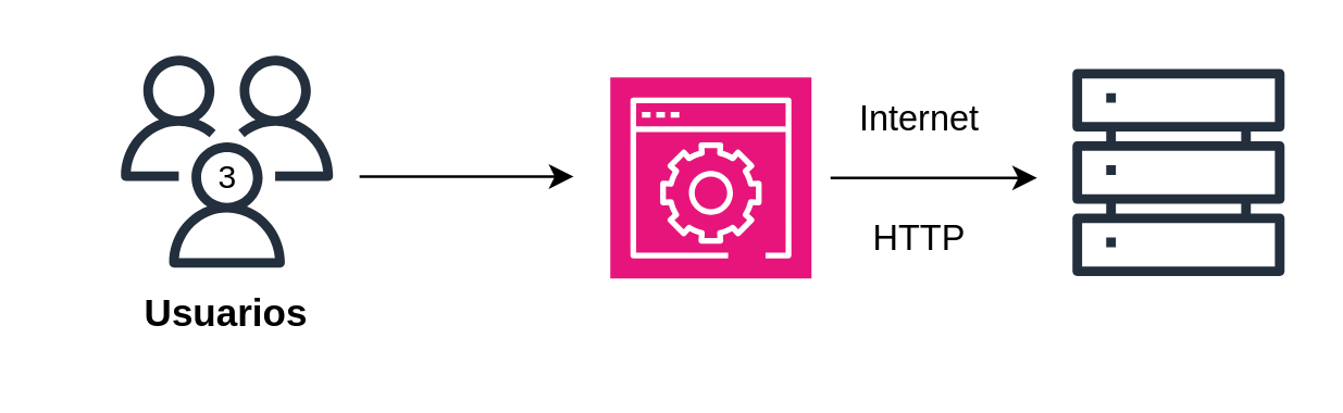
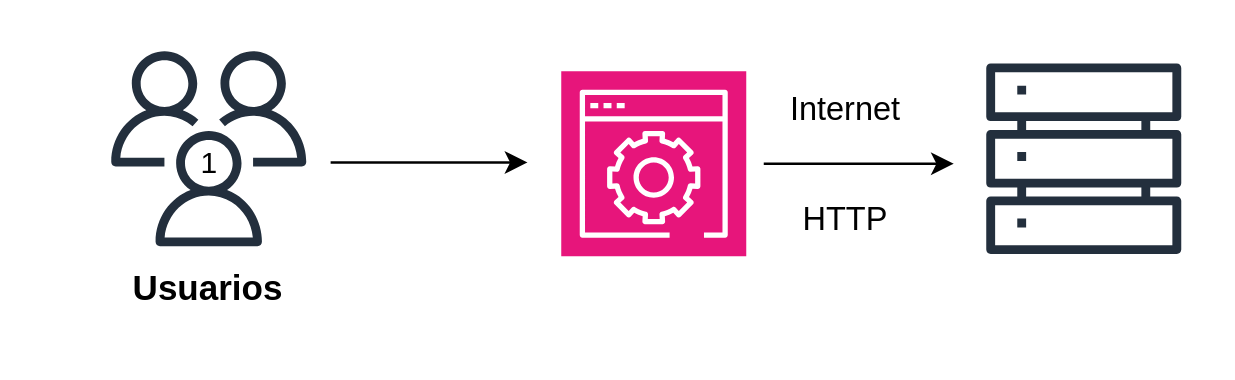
  <mxCell id="0" />
  <mxCell id="1" parent="0" />
  <mxCell id="2" value="" style="sketch=0;outlineConnect=0;fontColor=#232F3E;gradientColor=none;fillColor=#232F3D;strokeColor=none;dashed=0;verticalLabelPosition=bottom;verticalAlign=top;align=center;html=1;fontSize=12;fontStyle=0;aspect=fixed;pointerEvents=1;shape=mxgraph.aws4.servers;" vertex="1" parent="1"><mxGeometry x="394" y="24" width="78" height="78" as="geometry" /></mxCell>
  <mxCell id="3" value="" style="sketch=0;outlineConnect=0;fontColor=#232F3E;gradientColor=none;fillColor=#232F3D;strokeColor=none;dashed=0;verticalLabelPosition=bottom;verticalAlign=top;align=center;html=1;fontSize=12;fontStyle=0;aspect=fixed;pointerEvents=1;shape=mxgraph.aws4.users;" vertex="1" parent="1"><mxGeometry x="44" y="20" width="78" height="78" as="geometry" /></mxCell>
  <mxCell id="4" value="Usuarios" style="text;html=1;align=center;verticalAlign=middle;whiteSpace=wrap;rounded=0;fontStyle=1;fontSize=14;" vertex="1" parent="1"><mxGeometry x="53" y="100" width="60" height="30" as="geometry" /></mxCell>
  <mxCell id="5" style="edgeStyle=orthogonalEdgeStyle;rounded=0;orthogonalLoop=1;jettySize=auto;html=1;exitX=1;exitY=0.5;exitDx=0;exitDy=0;exitPerimeter=0;" edge="1" parent="1"><mxGeometry relative="1" as="geometry"><mxPoint x="381" y="65" as="targetPoint" /><mxPoint x="305" y="65" as="sourcePoint" /></mxGeometry></mxCell>
  <mxCell id="6" value="" style="sketch=0;points=[[0,0,0],[0.25,0,0],[0.5,0,0],[0.75,0,0],[1,0,0],[0,1,0],[0.25,1,0],[0.5,1,0],[0.75,1,0],[1,1,0],[0,0.25,0],[0,0.5,0],[0,0.75,0],[1,0.25,0],[1,0.5,0],[1,0.75,0]];points=[[0,0,0],[0.25,0,0],[0.5,0,0],[0.75,0,0],[1,0,0],[0,1,0],[0.25,1,0],[0.5,1,0],[0.75,1,0],[1,1,0],[0,0.25,0],[0,0.5,0],[0,0.75,0],[1,0.25,0],[1,0.5,0],[1,0.75,0]];outlineConnect=0;fontColor=#232F3E;fillColor=#E7157B;strokeColor=#ffffff;dashed=0;verticalLabelPosition=bottom;verticalAlign=top;align=center;html=1;fontSize=12;fontStyle=0;aspect=fixed;shape=mxgraph.aws4.resourceIcon;resIcon=mxgraph.aws4.management_console;" vertex="1" parent="1"><mxGeometry x="224" y="28" width="74" height="74" as="geometry" /></mxCell>
- <mxCell id="7" value="&lt;font style=&quot;color: light-dark(rgb(0, 0, 0), rgb(0, 0, 0));&quot;&gt;3&lt;/font&gt;" style="text;html=1;align=center;verticalAlign=middle;whiteSpace=wrap;rounded=0;" vertex="1" parent="1"><mxGeometry x="20.75" y="20" width="124.5" height="90" as="geometry" /></mxCell>
+ <mxCell id="7" value="&lt;font style=&quot;color: light-dark(rgb(0, 0, 0), rgb(0, 0, 0));&quot;&gt;1&lt;/font&gt;" style="text;html=1;align=center;verticalAlign=middle;whiteSpace=wrap;rounded=0;" vertex="1" parent="1"><mxGeometry x="20.75" y="20" width="124.5" height="90" as="geometry" /></mxCell>
  <mxCell id="8" style="edgeStyle=orthogonalEdgeStyle;rounded=0;orthogonalLoop=1;jettySize=auto;html=1;exitX=1;exitY=0.5;exitDx=0;exitDy=0;entryX=0;entryY=0.5;entryDx=0;entryDy=0;entryPerimeter=0;" edge="1" parent="1"><mxGeometry relative="1" as="geometry"><mxPoint x="131.75" y="64.5" as="sourcePoint" /><mxPoint x="210.5" y="64.5" as="targetPoint" /></mxGeometry></mxCell>
  <mxCell id="9" value="Internet" style="text;html=1;align=center;verticalAlign=middle;whiteSpace=wrap;rounded=0;fontSize=13;" vertex="1" parent="1"><mxGeometry x="308" y="28" width="60" height="30" as="geometry" /></mxCell>
  <mxCell id="10" value="HTTP" style="text;html=1;align=center;verticalAlign=middle;whiteSpace=wrap;rounded=0;fontSize=13;" vertex="1" parent="1"><mxGeometry x="308" y="72" width="60" height="30" as="geometry" /></mxCell>
